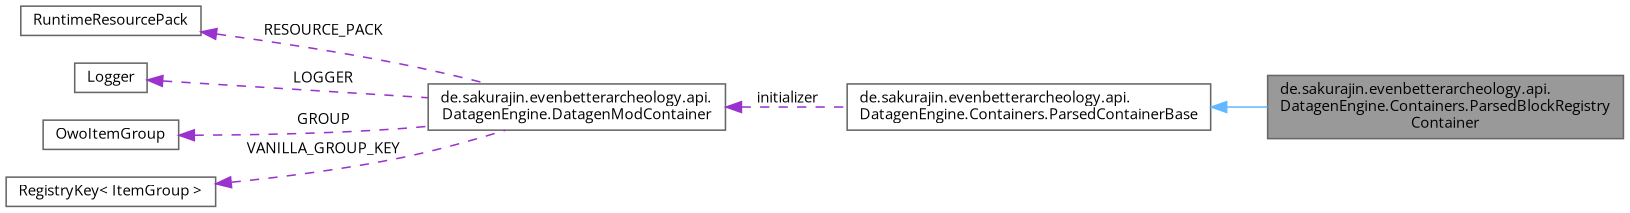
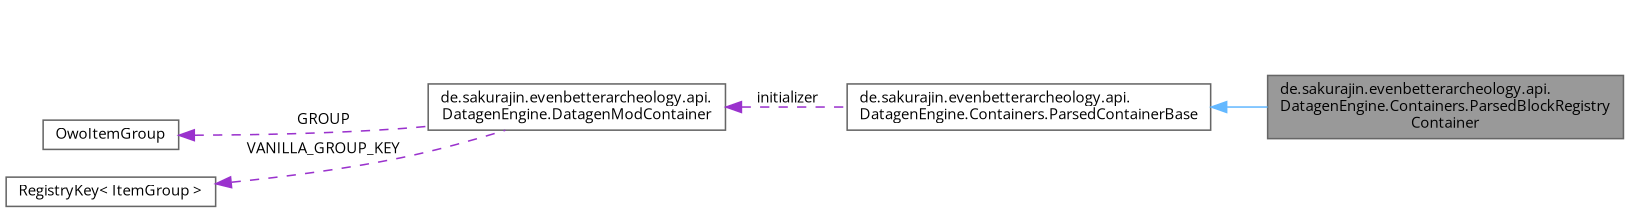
  digraph {
    fontname="Open Sans"
    rankdir=LR
    node [color=gray40 fillcolor=white fontname="Open Sans" fontsize=10 shape=box style=filled]
    edge [color=darkorchid3 dir=back fontname="Open Sans" fontsize=10 labelfontname=Helvetica labelfontsize=10 style=dashed]
    n1 [fillcolor=grey60 fontcolor=black height=0.2 label="de.sakurajin.evenbetterarcheology.api.\lDatagenEngine.Containers.ParsedBlockRegistry\lContainer" width=0.4]
    n2 [height=0.2 label="de.sakurajin.evenbetterarcheology.api.\lDatagenEngine.Containers.ParsedContainerBase" width=0.4]
    n3 [height=0.2 label="de.sakurajin.evenbetterarcheology.api.\lDatagenEngine.DatagenModContainer" width=0.4]
-   n4 [height=0.2 label=RuntimeResourcePack width=0.4]
-   n5 [height=0.2 label=Logger width=0.4]
    n6 [height=0.2 label=OwoItemGroup width=0.4]
    n7 [height=0.2 label="RegistryKey\< ItemGroup \>" width=0.4]
    n2 -> n1 [color=steelblue1 style=solid]
    n3 -> n2 [label=" initializer"]
-   n4 -> n3 [label=" RESOURCE_PACK"]
-   n5 -> n3 [label=" LOGGER"]
    n6 -> n3 [label=" GROUP"]
    n7 -> n3 [label=" VANILLA_GROUP_KEY"]
  }
